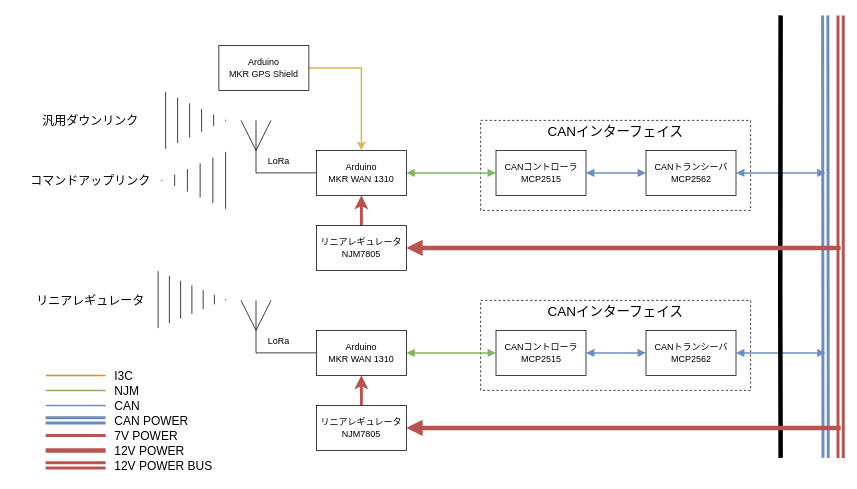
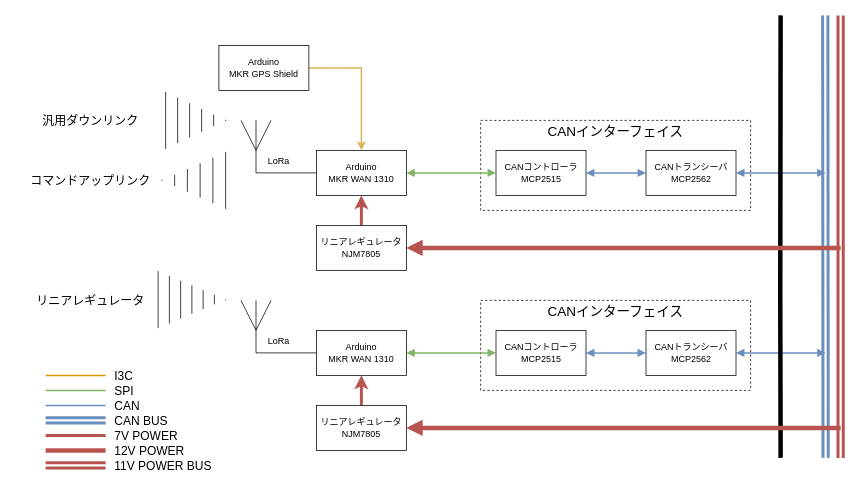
  <mxCell id="0" />
  <mxCell id="1" parent="0" />
  <mxCell id="2" value="" style="rounded=0;whiteSpace=wrap;html=1;dashed=1;" vertex="1" parent="1"><mxGeometry x="640" y="160" width="360" height="120" as="geometry" /></mxCell>
  <mxCell id="3" value="Arduino&lt;br&gt;MKR WAN 1310" style="rounded=0;whiteSpace=wrap;html=1;" vertex="1" parent="1"><mxGeometry x="421" y="200" width="120" height="60" as="geometry" /></mxCell>
  <mxCell id="4" value="" style="endArrow=none;html=1;rounded=0;" edge="1" parent="1"><mxGeometry width="50" height="50" relative="1" as="geometry"><mxPoint x="340.5" y="160" as="sourcePoint" /><mxPoint x="421" y="230" as="targetPoint" /><Array as="points"><mxPoint x="340.5" y="230" /></Array></mxGeometry></mxCell>
  <mxCell id="5" value="" style="endArrow=none;html=1;rounded=0;" edge="1" parent="1"><mxGeometry width="50" height="50" relative="1" as="geometry"><mxPoint x="320.5" y="160" as="sourcePoint" /><mxPoint x="360.5" y="160" as="targetPoint" /><Array as="points"><mxPoint x="340.5" y="200" /></Array></mxGeometry></mxCell>
  <mxCell id="6" value="" style="edgeStyle=orthogonalEdgeStyle;rounded=0;orthogonalLoop=1;jettySize=auto;html=1;fillColor=#dae8fc;strokeColor=#6c8ebf;strokeWidth=2;startArrow=block;startFill=1;endArrow=block;endFill=1;" edge="1" parent="1" source="8" target="10"><mxGeometry relative="1" as="geometry" /></mxCell>
  <mxCell id="7" value="" style="edgeStyle=orthogonalEdgeStyle;rounded=0;orthogonalLoop=1;jettySize=auto;html=1;fillColor=#d5e8d4;strokeColor=#82b366;strokeWidth=2;startArrow=block;startFill=1;endArrow=block;endFill=1;" edge="1" parent="1" source="8" target="3"><mxGeometry relative="1" as="geometry" /></mxCell>
  <mxCell id="8" value="CANコントローラ&lt;br&gt;MCP2515" style="rounded=0;whiteSpace=wrap;html=1;" vertex="1" parent="1"><mxGeometry x="660.5" y="200" width="120" height="60" as="geometry" /></mxCell>
  <mxCell id="9" style="edgeStyle=orthogonalEdgeStyle;rounded=0;orthogonalLoop=1;jettySize=auto;html=1;fillColor=#dae8fc;strokeColor=#6c8ebf;startArrow=block;startFill=1;endArrow=block;endFill=1;strokeWidth=2;" edge="1" parent="1" source="10"><mxGeometry relative="1" as="geometry"><mxPoint x="1100" y="230" as="targetPoint" /></mxGeometry></mxCell>
  <mxCell id="10" value="CANトランシーバ&lt;br&gt;MCP2562" style="rounded=0;whiteSpace=wrap;html=1;" vertex="1" parent="1"><mxGeometry x="860.5" y="200" width="120" height="60" as="geometry" /></mxCell>
  <mxCell id="11" value="CANインターフェイス" style="text;html=1;strokeColor=none;fillColor=none;align=center;verticalAlign=middle;whiteSpace=wrap;rounded=0;fontSize=18;" vertex="1" parent="1"><mxGeometry x="725" y="160" width="190" height="30" as="geometry" /></mxCell>
  <mxCell id="12" value="LoRa" style="text;html=1;strokeColor=none;fillColor=none;align=center;verticalAlign=middle;whiteSpace=wrap;rounded=0;" vertex="1" parent="1"><mxGeometry x="340.5" y="200" width="60" height="30" as="geometry" /></mxCell>
  <mxCell id="13" value="" style="endArrow=none;html=1;rounded=0;shape=link;fillColor=#dae8fc;strokeColor=#6c8ebf;strokeWidth=4;" edge="1" parent="1"><mxGeometry width="50" height="50" relative="1" as="geometry"><mxPoint x="1100" y="610" as="sourcePoint" /><mxPoint x="1099.5" y="20" as="targetPoint" /></mxGeometry></mxCell>
  <mxCell id="14" value="" style="endArrow=none;html=1;rounded=0;shape=link;fillColor=#f8cecc;strokeColor=#b85450;strokeWidth=4;" edge="1" parent="1"><mxGeometry width="50" height="50" relative="1" as="geometry"><mxPoint x="1120" y="610" as="sourcePoint" /><mxPoint x="1120" y="20" as="targetPoint" /></mxGeometry></mxCell>
  <mxCell id="15" value="" style="rounded=0;whiteSpace=wrap;html=1;dashed=1;" vertex="1" parent="1"><mxGeometry x="640" y="400" width="360" height="120" as="geometry" /></mxCell>
  <mxCell id="16" value="Arduino&lt;br&gt;MKR WAN 1310" style="rounded=0;whiteSpace=wrap;html=1;" vertex="1" parent="1"><mxGeometry x="421" y="440" width="120" height="60" as="geometry" /></mxCell>
  <mxCell id="17" value="" style="endArrow=none;html=1;rounded=0;" edge="1" parent="1"><mxGeometry width="50" height="50" relative="1" as="geometry"><mxPoint x="340.5" y="400" as="sourcePoint" /><mxPoint x="421" y="470" as="targetPoint" /><Array as="points"><mxPoint x="340.5" y="470" /></Array></mxGeometry></mxCell>
  <mxCell id="18" value="" style="endArrow=none;html=1;rounded=0;" edge="1" parent="1"><mxGeometry width="50" height="50" relative="1" as="geometry"><mxPoint x="320.5" y="400" as="sourcePoint" /><mxPoint x="360.5" y="400" as="targetPoint" /><Array as="points"><mxPoint x="340.5" y="440" /></Array></mxGeometry></mxCell>
  <mxCell id="19" value="" style="edgeStyle=orthogonalEdgeStyle;rounded=0;orthogonalLoop=1;jettySize=auto;html=1;fillColor=#dae8fc;strokeColor=#6c8ebf;strokeWidth=2;startArrow=block;startFill=1;endArrow=block;endFill=1;" edge="1" parent="1" source="21" target="23"><mxGeometry relative="1" as="geometry" /></mxCell>
  <mxCell id="20" value="" style="edgeStyle=orthogonalEdgeStyle;rounded=0;orthogonalLoop=1;jettySize=auto;html=1;fillColor=#d5e8d4;strokeColor=#82b366;strokeWidth=2;startArrow=block;startFill=1;endArrow=block;endFill=1;" edge="1" parent="1" source="21" target="16"><mxGeometry relative="1" as="geometry" /></mxCell>
  <mxCell id="21" value="CANコントローラ&lt;br&gt;MCP2515" style="rounded=0;whiteSpace=wrap;html=1;" vertex="1" parent="1"><mxGeometry x="660.5" y="440" width="120" height="60" as="geometry" /></mxCell>
  <mxCell id="22" style="edgeStyle=orthogonalEdgeStyle;rounded=0;orthogonalLoop=1;jettySize=auto;html=1;fillColor=#dae8fc;strokeColor=#6c8ebf;startArrow=block;startFill=1;endArrow=block;endFill=1;strokeWidth=2;" edge="1" parent="1" source="23"><mxGeometry relative="1" as="geometry"><mxPoint x="1100" y="470" as="targetPoint" /></mxGeometry></mxCell>
  <mxCell id="23" value="CANトランシーバ&lt;br&gt;MCP2562" style="rounded=0;whiteSpace=wrap;html=1;" vertex="1" parent="1"><mxGeometry x="860.5" y="440" width="120" height="60" as="geometry" /></mxCell>
  <mxCell id="24" value="CANインターフェイス" style="text;html=1;strokeColor=none;fillColor=none;align=center;verticalAlign=middle;whiteSpace=wrap;rounded=0;fontSize=18;" vertex="1" parent="1"><mxGeometry x="725" y="400" width="190" height="30" as="geometry" /></mxCell>
  <mxCell id="25" value="LoRa" style="text;html=1;strokeColor=none;fillColor=none;align=center;verticalAlign=middle;whiteSpace=wrap;rounded=0;" vertex="1" parent="1"><mxGeometry x="340.5" y="440" width="60" height="30" as="geometry" /></mxCell>
  <mxCell id="26" value="" style="edgeStyle=orthogonalEdgeStyle;rounded=0;orthogonalLoop=1;jettySize=auto;html=1;fillColor=#fff2cc;strokeColor=#d6b656;strokeWidth=2;" edge="1" parent="1" source="27" target="3"><mxGeometry relative="1" as="geometry" /></mxCell>
  <mxCell id="27" value="Arduino&lt;br&gt;MKR GPS&amp;nbsp;Shield" style="rounded=0;whiteSpace=wrap;html=1;" vertex="1" parent="1"><mxGeometry x="291" y="60" width="120" height="60" as="geometry" /></mxCell>
  <mxCell id="28" value="" style="endArrow=none;html=1;rounded=0;strokeWidth=6;" edge="1" parent="1"><mxGeometry width="50" height="50" relative="1" as="geometry"><mxPoint x="1040" y="20" as="sourcePoint" /><mxPoint x="1040" y="610" as="targetPoint" /><Array as="points"><mxPoint x="1039.5" y="390" /></Array></mxGeometry></mxCell>
  <mxCell id="29" style="edgeStyle=orthogonalEdgeStyle;rounded=0;orthogonalLoop=1;jettySize=auto;html=1;fillColor=#f8cecc;strokeColor=#b85450;strokeWidth=6;startArrow=block;startFill=1;endArrow=none;endFill=0;" edge="1" parent="1" source="31"><mxGeometry relative="1" as="geometry"><mxPoint x="1120" y="330" as="targetPoint" /></mxGeometry></mxCell>
  <mxCell id="30" value="" style="edgeStyle=orthogonalEdgeStyle;rounded=0;orthogonalLoop=1;jettySize=auto;html=1;fillColor=#f8cecc;strokeColor=#b85450;strokeWidth=4;" edge="1" parent="1" source="31" target="3"><mxGeometry relative="1" as="geometry" /></mxCell>
  <mxCell id="31" value="リニアレギュレータ&lt;br&gt;NJM7805" style="rounded=0;whiteSpace=wrap;html=1;" vertex="1" parent="1"><mxGeometry x="421" y="300" width="120" height="60" as="geometry" /></mxCell>
  <mxCell id="32" style="edgeStyle=orthogonalEdgeStyle;rounded=0;orthogonalLoop=1;jettySize=auto;html=1;fillColor=#f8cecc;strokeColor=#b85450;startArrow=block;startFill=1;endArrow=none;endFill=0;strokeWidth=6;" edge="1" parent="1" source="34"><mxGeometry relative="1" as="geometry"><mxPoint x="1120" y="570" as="targetPoint" /></mxGeometry></mxCell>
  <mxCell id="33" value="" style="edgeStyle=orthogonalEdgeStyle;rounded=0;orthogonalLoop=1;jettySize=auto;html=1;fillColor=#f8cecc;strokeColor=#b85450;strokeWidth=4;" edge="1" parent="1" source="34" target="16"><mxGeometry relative="1" as="geometry" /></mxCell>
  <mxCell id="34" value="リニアレギュレータ&lt;br&gt;NJM7805" style="rounded=0;whiteSpace=wrap;html=1;" vertex="1" parent="1"><mxGeometry x="421" y="540" width="120" height="60" as="geometry" /></mxCell>
  <mxCell id="35" value="" style="shape=mxgraph.arrows2.wedgeArrowDashed2;html=1;bendable=0;startWidth=38;stepSize=15;rounded=0;" edge="1" parent="1"><mxGeometry width="100" height="100" relative="1" as="geometry"><mxPoint x="220" y="160" as="sourcePoint" /><mxPoint x="300" y="160" as="targetPoint" /></mxGeometry></mxCell>
  <mxCell id="36" value="" style="shape=mxgraph.arrows2.wedgeArrowDashed2;html=1;bendable=0;startWidth=38;stepSize=15;rounded=0;" edge="1" parent="1"><mxGeometry width="100" height="100" relative="1" as="geometry"><mxPoint x="300" y="240" as="sourcePoint" /><mxPoint x="215" y="240" as="targetPoint" /></mxGeometry></mxCell>
  <mxCell id="37" value="" style="shape=mxgraph.arrows2.wedgeArrowDashed2;html=1;bendable=0;startWidth=38;stepSize=15;rounded=0;" edge="1" parent="1"><mxGeometry width="100" height="100" relative="1" as="geometry"><mxPoint x="210" y="399" as="sourcePoint" /><mxPoint x="300" y="399" as="targetPoint" /></mxGeometry></mxCell>
  <mxCell id="38" value="コマンドアップリンク" style="text;html=1;strokeColor=none;fillColor=none;align=center;verticalAlign=middle;whiteSpace=wrap;rounded=0;fontSize=16;fontStyle=0" vertex="1" parent="1"><mxGeometry x="20" y="230" width="200" height="20" as="geometry" /></mxCell>
  <mxCell id="39" value="汎用ダウンリンク" style="text;html=1;strokeColor=none;fillColor=none;align=center;verticalAlign=middle;whiteSpace=wrap;rounded=0;fontSize=16;fontStyle=0" vertex="1" parent="1"><mxGeometry x="20" y="150" width="200" height="20" as="geometry" /></mxCell>
  <mxCell id="40" value="リニアレギュレータ" style="text;html=1;strokeColor=none;fillColor=none;align=center;verticalAlign=middle;whiteSpace=wrap;rounded=0;fontSize=16;fontStyle=0" vertex="1" parent="1"><mxGeometry x="20" y="390" width="200" height="20" as="geometry" /></mxCell>
  <mxCell id="41" value="" style="endArrow=none;html=1;rounded=0;strokeWidth=6;fillColor=#f8cecc;strokeColor=#b85450;" edge="1" parent="1"><mxGeometry width="50" height="50" relative="1" as="geometry"><mxPoint y="600" as="sourcePoint" x="60" /><mxPoint x="140" y="600" as="targetPoint" /></mxGeometry></mxCell>
  <mxCell id="42" value="12V POWER" style="text;html=1;strokeColor=none;fillColor=none;align=left;verticalAlign=middle;whiteSpace=wrap;rounded=0;fontSize=16;" vertex="1" parent="1"><mxGeometry x="150" y="590" width="150" height="20" as="geometry" /></mxCell>
  <mxCell id="43" value="" style="endArrow=none;html=1;rounded=0;shape=link;fillColor=#f8cecc;strokeColor=#b85450;strokeWidth=4;" edge="1" parent="1"><mxGeometry width="50" height="50" relative="1" as="geometry"><mxPoint x="140" y="620" as="sourcePoint" /><mxPoint y="620" as="targetPoint" x="60" /></mxGeometry></mxCell>
- <mxCell id="44" value="12V POWER BUS" style="text;html=1;strokeColor=none;fillColor=none;align=left;verticalAlign=middle;whiteSpace=wrap;rounded=0;fontSize=16;" vertex="1" parent="1"><mxGeometry x="150" y="610" width="190" height="20" as="geometry" /></mxCell>
+ <mxCell id="44" value="11V POWER BUS" style="text;html=1;strokeColor=none;fillColor=none;align=left;verticalAlign=middle;whiteSpace=wrap;rounded=0;fontSize=16;" vertex="1" parent="1"><mxGeometry x="150" y="610" width="190" height="20" as="geometry" /></mxCell>
  <mxCell id="45" value="" style="endArrow=none;html=1;rounded=0;strokeWidth=4;fillColor=#f8cecc;strokeColor=#b85450;" edge="1" parent="1"><mxGeometry width="50" height="50" relative="1" as="geometry"><mxPoint y="580" as="sourcePoint" x="60" /><mxPoint x="140" y="580" as="targetPoint" /></mxGeometry></mxCell>
  <mxCell id="46" value="7V POWER" style="text;html=1;strokeColor=none;fillColor=none;align=left;verticalAlign=middle;whiteSpace=wrap;rounded=0;fontSize=16;" vertex="1" parent="1"><mxGeometry x="150" y="570" width="150" height="20" as="geometry" /></mxCell>
  <mxCell id="47" value="" style="endArrow=none;html=1;rounded=0;shape=link;fillColor=#dae8fc;strokeColor=#6c8ebf;strokeWidth=4;" edge="1" parent="1"><mxGeometry width="50" height="50" relative="1" as="geometry"><mxPoint x="140" y="560" as="sourcePoint" /><mxPoint y="560" as="targetPoint" x="60" /></mxGeometry></mxCell>
- <mxCell id="48" value="CAN POWER" style="text;html=1;strokeColor=none;fillColor=none;align=left;verticalAlign=middle;whiteSpace=wrap;rounded=0;fontSize=16;" vertex="1" parent="1"><mxGeometry x="150" y="550" width="190" height="20" as="geometry" /></mxCell>
+ <mxCell id="48" value="CAN BUS" style="text;html=1;strokeColor=none;fillColor=none;align=left;verticalAlign=middle;whiteSpace=wrap;rounded=0;fontSize=16;" vertex="1" parent="1"><mxGeometry x="150" y="550" width="190" height="20" as="geometry" /></mxCell>
  <mxCell id="49" value="" style="endArrow=none;html=1;rounded=0;strokeWidth=2;fillColor=#dae8fc;strokeColor=#6c8ebf;" edge="1" parent="1"><mxGeometry width="50" height="50" relative="1" as="geometry"><mxPoint y="540" as="sourcePoint" x="60" /><mxPoint x="140" y="540" as="targetPoint" /></mxGeometry></mxCell>
  <mxCell id="50" value="CAN" style="text;html=1;strokeColor=none;fillColor=none;align=left;verticalAlign=middle;whiteSpace=wrap;rounded=0;fontSize=16;" vertex="1" parent="1"><mxGeometry x="150" y="530" width="150" height="20" as="geometry" /></mxCell>
  <mxCell id="51" value="" style="endArrow=none;html=1;rounded=0;strokeWidth=2;fillColor=#d5e8d4;strokeColor=#82b366;" edge="1" parent="1"><mxGeometry width="50" height="50" relative="1" as="geometry"><mxPoint y="520" as="sourcePoint" x="60" /><mxPoint x="140" y="520" as="targetPoint" /></mxGeometry></mxCell>
- <mxCell id="52" value="NJM" style="text;html=1;strokeColor=none;fillColor=none;align=left;verticalAlign=middle;whiteSpace=wrap;rounded=0;fontSize=16;" vertex="1" parent="1"><mxGeometry x="150" y="510" width="150" height="20" as="geometry" /></mxCell>
+ <mxCell id="52" value="SPI" style="text;html=1;strokeColor=none;fillColor=none;align=left;verticalAlign=middle;whiteSpace=wrap;rounded=0;fontSize=16;" vertex="1" parent="1"><mxGeometry x="150" y="510" width="150" height="20" as="geometry" /></mxCell>
  <mxCell id="53" value="" style="endArrow=none;html=1;rounded=0;strokeWidth=2;fillColor=#ffe6cc;strokeColor=#d79b00;" edge="1" parent="1"><mxGeometry width="50" height="50" relative="1" as="geometry"><mxPoint y="500" as="sourcePoint" x="60" /><mxPoint x="140" y="500" as="targetPoint" /></mxGeometry></mxCell>
  <mxCell id="54" value="I3C" style="text;html=1;strokeColor=none;fillColor=none;align=left;verticalAlign=middle;whiteSpace=wrap;rounded=0;fontSize=16;" vertex="1" parent="1"><mxGeometry x="150" y="490" width="150" height="20" as="geometry" /></mxCell>
